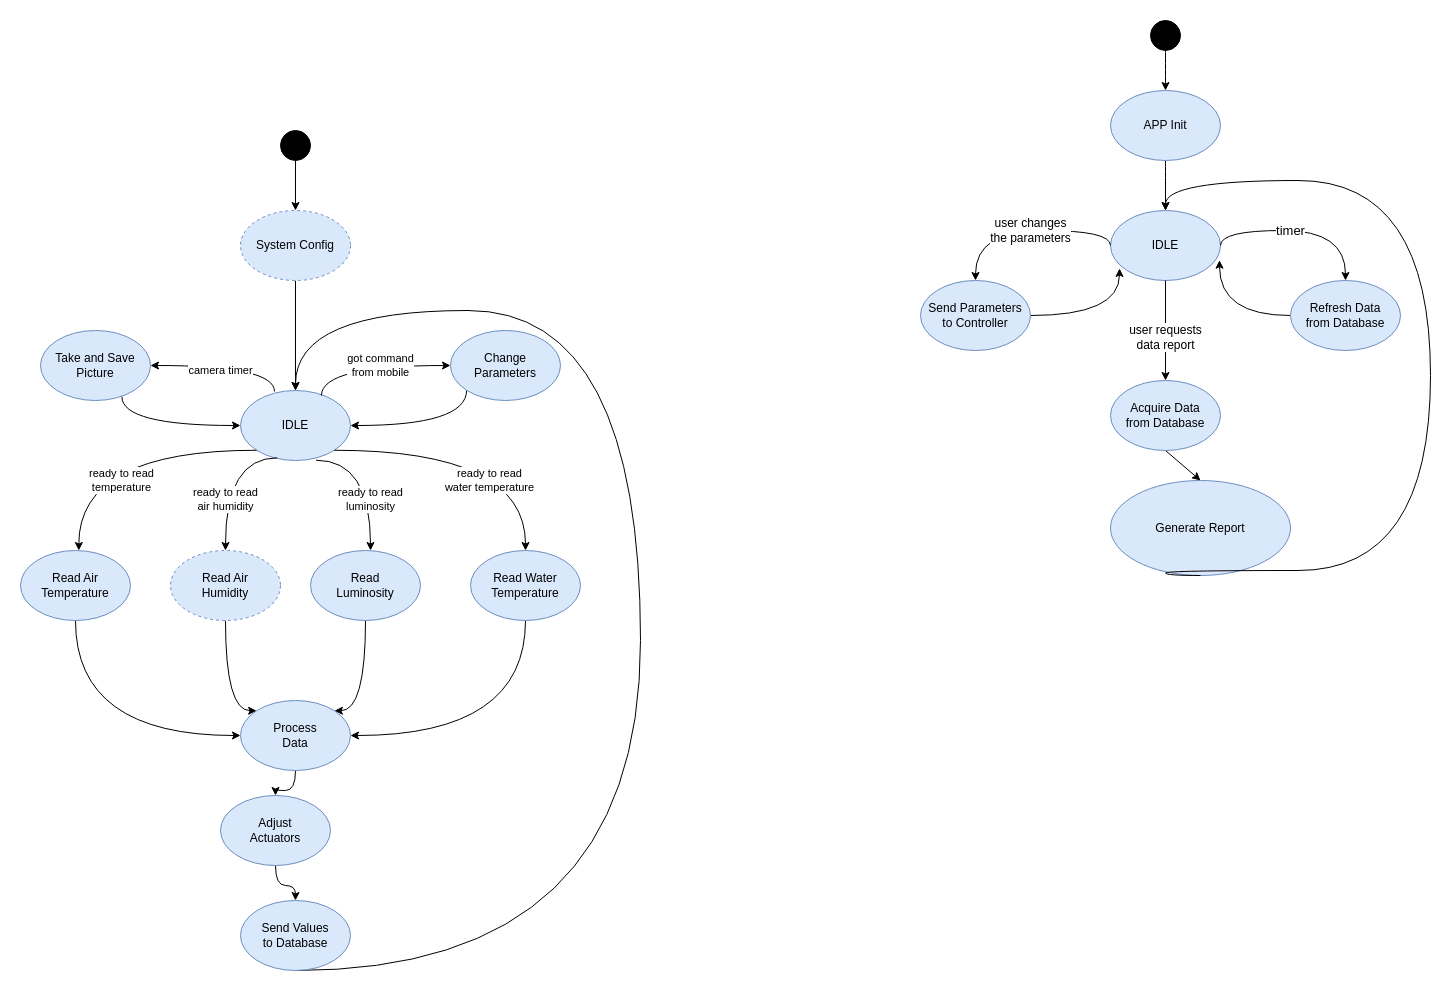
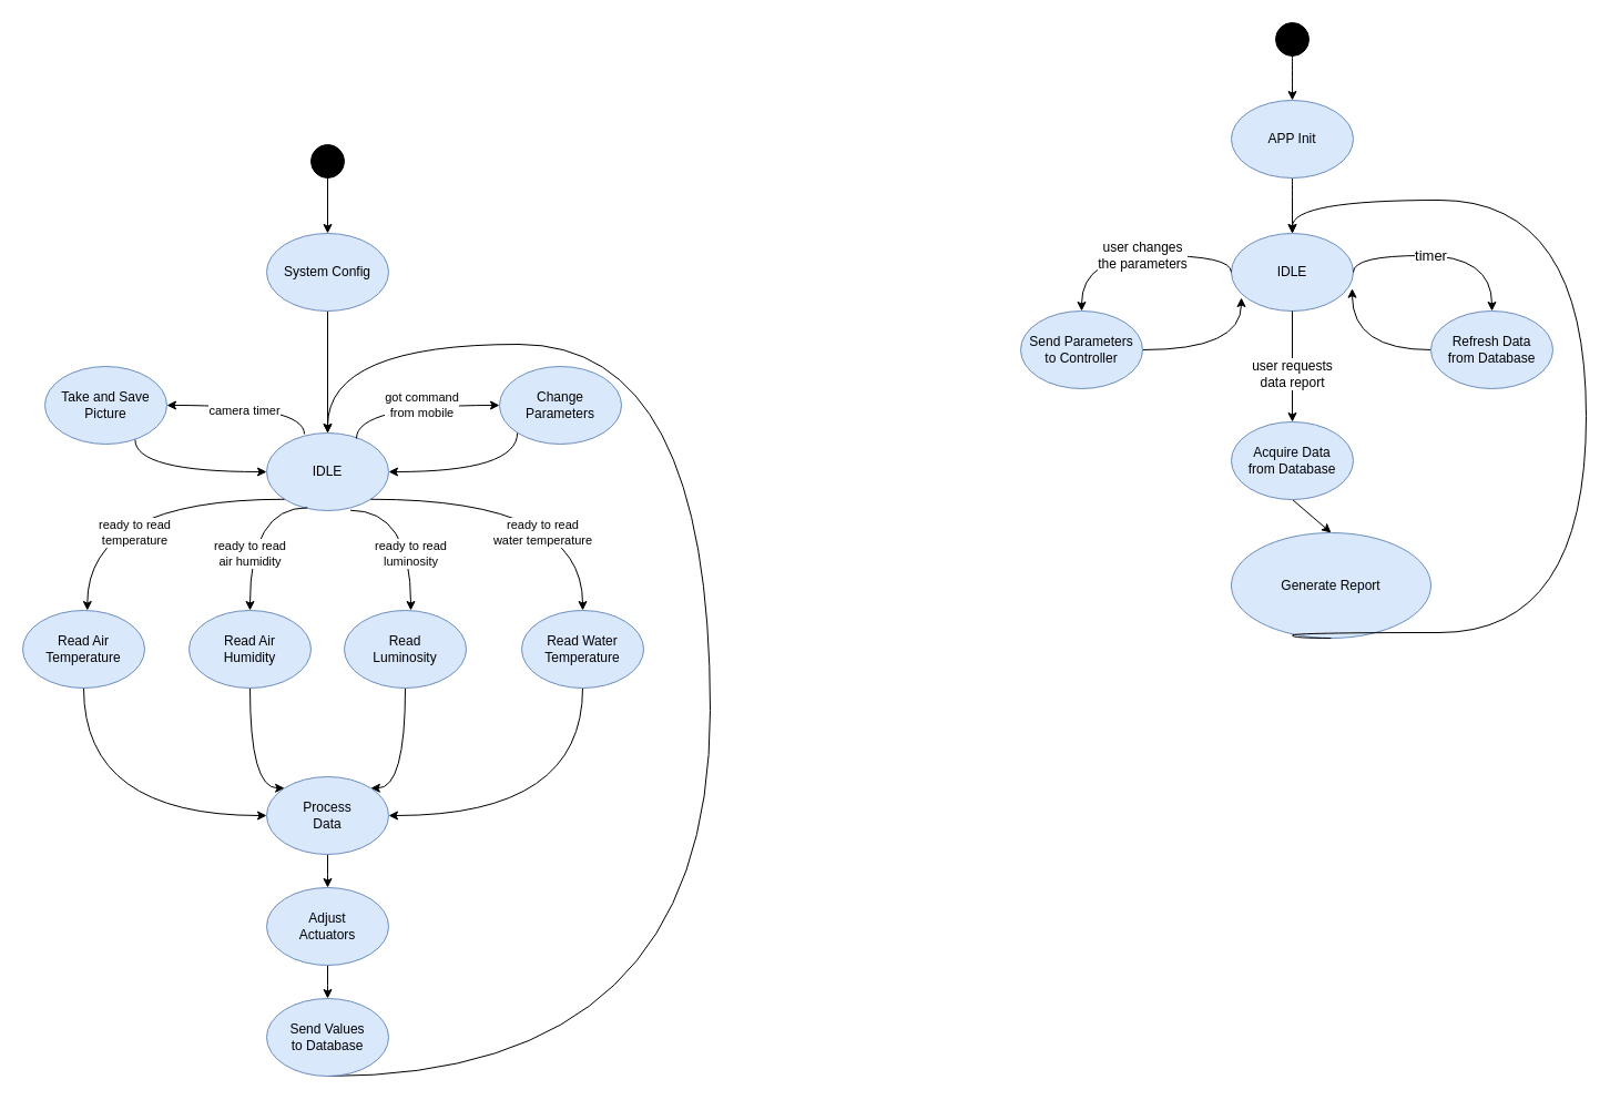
  <mxCell id="0" />
  <mxCell id="1" parent="0" />
  <mxCell id="2" style="edgeStyle=orthogonalEdgeStyle;rounded=0;orthogonalLoop=1;jettySize=auto;html=1;entryX=0.5;entryY=0;entryDx=0;entryDy=0;" edge="1" parent="1" source="3" target="5"><mxGeometry relative="1" as="geometry" /></mxCell>
  <mxCell id="3" value="" style="ellipse;whiteSpace=wrap;html=1;fillColor=#000000;" vertex="1" parent="1"><mxGeometry x="280" y="130" width="30" height="30" as="geometry" /></mxCell>
  <mxCell id="4" style="edgeStyle=orthogonalEdgeStyle;rounded=0;orthogonalLoop=1;jettySize=auto;html=1;entryX=0.5;entryY=0;entryDx=0;entryDy=0;" edge="1" parent="1" source="5" target="6"><mxGeometry relative="1" as="geometry" /></mxCell>
- <mxCell id="5" value="System Config" style="ellipse;whiteSpace=wrap;html=1;fillColor=#dae8fc;strokeColor=#6c8ebf;dashed=1;" vertex="1" parent="1"><mxGeometry x="240" y="210" width="110" height="70" as="geometry" /></mxCell>
+ <mxCell id="5" value="System Config" style="ellipse;whiteSpace=wrap;html=1;fillColor=#dae8fc;strokeColor=#6c8ebf;" vertex="1" parent="1"><mxGeometry x="240" y="210" width="110" height="70" as="geometry" /></mxCell>
  <mxCell id="6" value="IDLE" style="ellipse;whiteSpace=wrap;html=1;fillColor=#dae8fc;strokeColor=#6c8ebf;" vertex="1" parent="1"><mxGeometry x="240" y="390" width="110" height="70" as="geometry" /></mxCell>
  <mxCell id="7" value="got command&lt;br&gt;from mobile" style="edgeStyle=orthogonalEdgeStyle;curved=1;rounded=0;orthogonalLoop=1;jettySize=auto;html=1;exitX=0.736;exitY=0.071;exitDx=0;exitDy=0;exitPerimeter=0;entryX=0;entryY=0.5;entryDx=0;entryDy=0;" edge="1" parent="1" source="6" target="9"><mxGeometry x="0.119" relative="1" as="geometry"><Array as="points"><mxPoint x="321" y="365" /></Array><mxPoint as="offset" /><mxPoint x="340.004" y="389.997" as="sourcePoint" /><mxPoint x="470" y="290" as="targetPoint" /></mxGeometry></mxCell>
  <mxCell id="8" style="edgeStyle=orthogonalEdgeStyle;curved=1;rounded=0;orthogonalLoop=1;jettySize=auto;html=1;exitX=0;exitY=1;exitDx=0;exitDy=0;entryX=1;entryY=0.5;entryDx=0;entryDy=0;" edge="1" parent="1" source="9" target="6"><mxGeometry relative="1" as="geometry"><Array as="points"><mxPoint x="466" y="425" /></Array></mxGeometry></mxCell>
  <mxCell id="9" value="Change&lt;br&gt;Parameters" style="ellipse;whiteSpace=wrap;html=1;fillColor=#dae8fc;strokeColor=#6c8ebf;" vertex="1" parent="1"><mxGeometry x="450" y="330" width="110" height="70" as="geometry" /></mxCell>
  <mxCell id="10" style="edgeStyle=orthogonalEdgeStyle;curved=1;rounded=0;orthogonalLoop=1;jettySize=auto;html=1;entryX=0;entryY=0.5;entryDx=0;entryDy=0;" edge="1" parent="1" source="11" target="26"><mxGeometry relative="1" as="geometry"><Array as="points"><mxPoint x="75" y="735" /></Array></mxGeometry></mxCell>
  <mxCell id="11" value="Read Air&lt;br&gt;Temperature" style="ellipse;whiteSpace=wrap;html=1;fillColor=#dae8fc;strokeColor=#6c8ebf;" vertex="1" parent="1"><mxGeometry x="20" y="550" width="110" height="70" as="geometry" /></mxCell>
  <mxCell id="12" style="edgeStyle=orthogonalEdgeStyle;curved=1;rounded=0;orthogonalLoop=1;jettySize=auto;html=1;entryX=0;entryY=0;entryDx=0;entryDy=0;" edge="1" parent="1" source="13" target="26"><mxGeometry relative="1" as="geometry"><Array as="points"><mxPoint x="225" y="710" /></Array></mxGeometry></mxCell>
- <mxCell id="13" value="Read Air&lt;br&gt;Humidity" style="ellipse;whiteSpace=wrap;html=1;fillColor=#dae8fc;strokeColor=#6c8ebf;dashed=1;" vertex="1" parent="1"><mxGeometry x="170" y="550" width="110" height="70" as="geometry" /></mxCell>
+ <mxCell id="13" value="Read Air&lt;br&gt;Humidity" style="ellipse;whiteSpace=wrap;html=1;fillColor=#dae8fc;strokeColor=#6c8ebf;" vertex="1" parent="1"><mxGeometry x="170" y="550" width="110" height="70" as="geometry" /></mxCell>
  <mxCell id="14" style="edgeStyle=orthogonalEdgeStyle;curved=1;rounded=0;orthogonalLoop=1;jettySize=auto;html=1;entryX=1;entryY=0;entryDx=0;entryDy=0;" edge="1" parent="1" source="15" target="26"><mxGeometry relative="1" as="geometry"><Array as="points"><mxPoint x="365" y="710" /></Array></mxGeometry></mxCell>
  <mxCell id="15" value="Read&lt;br&gt;Luminosity" style="ellipse;whiteSpace=wrap;html=1;fillColor=#dae8fc;strokeColor=#6c8ebf;" vertex="1" parent="1"><mxGeometry x="310" y="550" width="110" height="70" as="geometry" /></mxCell>
  <mxCell id="16" style="edgeStyle=orthogonalEdgeStyle;curved=1;rounded=0;orthogonalLoop=1;jettySize=auto;html=1;entryX=1;entryY=0.5;entryDx=0;entryDy=0;exitX=0.5;exitY=1;exitDx=0;exitDy=0;" edge="1" parent="1" source="17" target="26"><mxGeometry relative="1" as="geometry" /></mxCell>
  <mxCell id="17" value="Read Water&lt;br&gt;Temperature" style="ellipse;whiteSpace=wrap;html=1;fillColor=#dae8fc;strokeColor=#6c8ebf;" vertex="1" parent="1"><mxGeometry x="470" y="550" width="110" height="70" as="geometry" /></mxCell>
  <mxCell id="18" value="Take and Save&lt;br&gt;Picture" style="ellipse;whiteSpace=wrap;html=1;fillColor=#dae8fc;strokeColor=#6c8ebf;" vertex="1" parent="1"><mxGeometry x="40" y="330" width="110" height="70" as="geometry" /></mxCell>
  <mxCell id="19" value="camera timer" style="edgeStyle=orthogonalEdgeStyle;curved=1;rounded=0;orthogonalLoop=1;jettySize=auto;html=1;exitX=0.309;exitY=0.014;exitDx=0;exitDy=0;exitPerimeter=0;entryX=1;entryY=0.5;entryDx=0;entryDy=0;" edge="1" parent="1" source="6" target="18"><mxGeometry x="0.071" y="5" relative="1" as="geometry"><Array as="points"><mxPoint x="274" y="365" /></Array><mxPoint as="offset" /><mxPoint x="330.96" y="404.97" as="sourcePoint" /><mxPoint x="190" y="350" as="targetPoint" /></mxGeometry></mxCell>
  <mxCell id="20" style="edgeStyle=orthogonalEdgeStyle;curved=1;rounded=0;orthogonalLoop=1;jettySize=auto;html=1;exitX=0.74;exitY=0.945;exitDx=0;exitDy=0;entryX=0;entryY=0.5;entryDx=0;entryDy=0;exitPerimeter=0;" edge="1" parent="1" source="18" target="6"><mxGeometry relative="1" as="geometry"><mxPoint x="-20" y="400" as="sourcePoint" /><mxPoint x="230" y="439.94" as="targetPoint" /><Array as="points"><mxPoint x="121" y="425" /></Array></mxGeometry></mxCell>
  <mxCell id="21" value="ready to read&lt;br&gt;water temperature" style="edgeStyle=orthogonalEdgeStyle;curved=1;rounded=0;orthogonalLoop=1;jettySize=auto;html=1;exitX=1;exitY=1;exitDx=0;exitDy=0;entryX=0.5;entryY=0;entryDx=0;entryDy=0;" edge="1" parent="1" source="6" target="17"><mxGeometry x="0.07" y="-30" relative="1" as="geometry"><Array as="points"><mxPoint x="525" y="450" /></Array><mxPoint x="-1" as="offset" /><mxPoint x="370" y="489.97" as="sourcePoint" /><mxPoint x="499.04" y="460" as="targetPoint" /></mxGeometry></mxCell>
  <mxCell id="22" value="ready to read&lt;br&gt;luminosity" style="edgeStyle=orthogonalEdgeStyle;curved=1;rounded=0;orthogonalLoop=1;jettySize=auto;html=1;exitX=0.687;exitY=0.996;exitDx=0;exitDy=0;exitPerimeter=0;" edge="1" parent="1" source="6"><mxGeometry x="0.308" relative="1" as="geometry"><Array as="points"><mxPoint x="370" y="460" /><mxPoint x="370" y="550" /></Array><mxPoint y="-1" as="offset" /><mxPoint x="344.072" y="459.633" as="sourcePoint" /><mxPoint x="370" y="550" as="targetPoint" /></mxGeometry></mxCell>
  <mxCell id="23" value="ready to read&lt;br&gt;air humidity" style="edgeStyle=orthogonalEdgeStyle;curved=1;rounded=0;orthogonalLoop=1;jettySize=auto;html=1;exitX=0.334;exitY=0.962;exitDx=0;exitDy=0;exitPerimeter=0;" edge="1" parent="1" source="6" target="13"><mxGeometry x="0.308" relative="1" as="geometry"><Array as="points"><mxPoint x="225" y="457" /></Array><mxPoint y="-1" as="offset" /><mxPoint x="260" y="470" as="sourcePoint" /><mxPoint x="380" y="560" as="targetPoint" /></mxGeometry></mxCell>
  <mxCell id="24" value="ready to read&lt;br&gt;temperature" style="edgeStyle=orthogonalEdgeStyle;curved=1;rounded=0;orthogonalLoop=1;jettySize=auto;html=1;exitX=0;exitY=1;exitDx=0;exitDy=0;entryX=0.53;entryY=0;entryDx=0;entryDy=0;entryPerimeter=0;" edge="1" parent="1" source="6" target="11"><mxGeometry x="-0.022" y="30" relative="1" as="geometry"><Array as="points"><mxPoint x="78" y="450" /></Array><mxPoint x="1" as="offset" /><mxPoint x="130" y="450" as="sourcePoint" /><mxPoint x="78.26" y="542.66" as="targetPoint" /></mxGeometry></mxCell>
  <mxCell id="25" style="edgeStyle=orthogonalEdgeStyle;curved=1;rounded=0;orthogonalLoop=1;jettySize=auto;html=1;entryX=0.5;entryY=0;entryDx=0;entryDy=0;" edge="1" parent="1" source="26" target="28"><mxGeometry relative="1" as="geometry" /></mxCell>
  <mxCell id="26" value="Process&lt;br&gt;Data" style="ellipse;whiteSpace=wrap;html=1;fillColor=#dae8fc;strokeColor=#6c8ebf;" vertex="1" parent="1"><mxGeometry x="240" y="700" width="110" height="70" as="geometry" /></mxCell>
  <mxCell id="27" style="edgeStyle=orthogonalEdgeStyle;curved=1;rounded=0;orthogonalLoop=1;jettySize=auto;html=1;entryX=0.5;entryY=0;entryDx=0;entryDy=0;" edge="1" parent="1" source="28" target="30"><mxGeometry relative="1" as="geometry" /></mxCell>
- <mxCell id="28" value="Adjust&lt;br&gt;Actuators" style="ellipse;whiteSpace=wrap;html=1;fillColor=#dae8fc;strokeColor=#6c8ebf;" vertex="1" parent="1"><mxGeometry x="220" y="795" width="110" height="70" as="geometry" /></mxCell>
+ <mxCell id="28" value="Adjust&lt;br&gt;Actuators" style="ellipse;whiteSpace=wrap;html=1;fillColor=#dae8fc;strokeColor=#6c8ebf;" vertex="1" parent="1"><mxGeometry x="240" y="800" width="110" height="70" as="geometry" /></mxCell>
  <mxCell id="29" style="edgeStyle=orthogonalEdgeStyle;curved=1;rounded=0;orthogonalLoop=1;jettySize=auto;html=1;entryX=0.5;entryY=0;entryDx=0;entryDy=0;" edge="1" parent="1" source="30" target="6"><mxGeometry relative="1" as="geometry"><Array as="points"><mxPoint x="640" y="970" /><mxPoint x="640" y="310" /><mxPoint x="295" y="310" /></Array></mxGeometry></mxCell>
  <mxCell id="30" value="Send Values&lt;br&gt;to Database" style="ellipse;whiteSpace=wrap;html=1;fillColor=#dae8fc;strokeColor=#6c8ebf;" vertex="1" parent="1"><mxGeometry x="240" y="900" width="110" height="70" as="geometry" /></mxCell>
  <mxCell id="31" style="edgeStyle=orthogonalEdgeStyle;curved=1;rounded=0;orthogonalLoop=1;jettySize=auto;html=1;entryX=0.5;entryY=0;entryDx=0;entryDy=0;fontSize=12;" edge="1" parent="1" source="32" target="41"><mxGeometry relative="1" as="geometry" /></mxCell>
  <mxCell id="32" value="" style="ellipse;whiteSpace=wrap;html=1;fillColor=#000000;" vertex="1" parent="1"><mxGeometry x="1150" y="20" width="30" height="30" as="geometry" /></mxCell>
  <mxCell id="33" value="IDLE" style="ellipse;whiteSpace=wrap;html=1;fillColor=#dae8fc;strokeColor=#6c8ebf;" vertex="1" parent="1"><mxGeometry x="1110" y="210" width="110" height="70" as="geometry" /></mxCell>
  <mxCell id="34" value="user changes&lt;br style=&quot;font-size: 12px;&quot;&gt;the parameters" style="edgeStyle=orthogonalEdgeStyle;curved=1;rounded=0;orthogonalLoop=1;jettySize=auto;html=1;entryX=0.5;entryY=0;entryDx=0;entryDy=0;exitX=0;exitY=0.5;exitDx=0;exitDy=0;fontSize=12;" edge="1" parent="1" source="33" target="36"><mxGeometry x="-0.055" relative="1" as="geometry"><Array as="points"><mxPoint x="1110" y="230" /><mxPoint x="975" y="230" /></Array><mxPoint as="offset" /><mxPoint x="1080" y="240" as="sourcePoint" /><mxPoint x="1000" y="330" as="targetPoint" /></mxGeometry></mxCell>
  <mxCell id="35" style="edgeStyle=orthogonalEdgeStyle;curved=1;rounded=0;orthogonalLoop=1;jettySize=auto;html=1;entryX=0.082;entryY=0.828;entryDx=0;entryDy=0;entryPerimeter=0;" edge="1" parent="1" source="36" target="33"><mxGeometry relative="1" as="geometry"><mxPoint x="1110" y="260" as="targetPoint" /><Array as="points"><mxPoint x="1119" y="315" /></Array></mxGeometry></mxCell>
  <mxCell id="36" value="Send Parameters&lt;br&gt;to Controller" style="ellipse;whiteSpace=wrap;html=1;fillColor=#dae8fc;strokeColor=#6c8ebf;" vertex="1" parent="1"><mxGeometry x="920" y="280" width="110" height="70" as="geometry" /></mxCell>
  <mxCell id="37" style="edgeStyle=orthogonalEdgeStyle;curved=1;rounded=0;orthogonalLoop=1;jettySize=auto;html=1;exitX=0;exitY=0.5;exitDx=0;exitDy=0;fontSize=12;entryX=0.991;entryY=0.71;entryDx=0;entryDy=0;entryPerimeter=0;" edge="1" parent="1" source="38" target="33"><mxGeometry relative="1" as="geometry"><mxPoint x="1220" y="260" as="targetPoint" /><Array as="points"><mxPoint x="1219" y="315" /></Array></mxGeometry></mxCell>
  <mxCell id="38" value="Refresh Data&lt;br&gt;from Database" style="ellipse;whiteSpace=wrap;html=1;fillColor=#dae8fc;strokeColor=#6c8ebf;" vertex="1" parent="1"><mxGeometry x="1290" y="280" width="110" height="70" as="geometry" /></mxCell>
  <mxCell id="39" value="timer" style="edgeStyle=orthogonalEdgeStyle;curved=1;rounded=0;orthogonalLoop=1;jettySize=auto;html=1;entryX=0.5;entryY=0;entryDx=0;entryDy=0;exitX=1;exitY=0.5;exitDx=0;exitDy=0;fontSize=13;" edge="1" parent="1" source="33" target="38"><mxGeometry x="-0.106" relative="1" as="geometry"><Array as="points"><mxPoint x="1220" y="230" /><mxPoint x="1345" y="230" /></Array><mxPoint as="offset" /><mxPoint x="1265" y="365" as="sourcePoint" /><mxPoint x="1130" y="400" as="targetPoint" /></mxGeometry></mxCell>
  <mxCell id="40" style="edgeStyle=orthogonalEdgeStyle;curved=1;rounded=0;orthogonalLoop=1;jettySize=auto;html=1;entryX=0.5;entryY=0;entryDx=0;entryDy=0;fontSize=12;" edge="1" parent="1" source="41" target="33"><mxGeometry relative="1" as="geometry" /></mxCell>
  <mxCell id="41" value="APP Init" style="ellipse;whiteSpace=wrap;html=1;fillColor=#dae8fc;strokeColor=#6c8ebf;" vertex="1" parent="1"><mxGeometry x="1110" y="90" width="110" height="70" as="geometry" /></mxCell>
  <mxCell id="42" value="user requests&lt;br style=&quot;font-size: 12px&quot;&gt;data report" style="rounded=0;orthogonalLoop=1;jettySize=auto;html=1;exitX=0.5;exitY=1;exitDx=0;exitDy=0;fontSize=12;entryX=0.5;entryY=0;entryDx=0;entryDy=0;" edge="1" parent="1" source="33" target="44"><mxGeometry x="0.111" relative="1" as="geometry"><mxPoint y="1" as="offset" /><mxPoint x="1211" y="414.97" as="sourcePoint" /><mxPoint x="1165" y="370" as="targetPoint" /></mxGeometry></mxCell>
  <mxCell id="43" style="edgeStyle=none;rounded=0;orthogonalLoop=1;jettySize=auto;html=1;exitX=0.5;exitY=1;exitDx=0;exitDy=0;entryX=0.5;entryY=0;entryDx=0;entryDy=0;fontSize=12;" edge="1" parent="1" source="44" target="45"><mxGeometry relative="1" as="geometry" /></mxCell>
  <mxCell id="44" value="Acquire Data&lt;br&gt;from Database" style="ellipse;whiteSpace=wrap;html=1;fillColor=#dae8fc;strokeColor=#6c8ebf;" vertex="1" parent="1"><mxGeometry x="1110" y="380" width="110" height="70" as="geometry" /></mxCell>
  <mxCell id="45" value="Generate Report" style="ellipse;whiteSpace=wrap;html=1;fillColor=#dae8fc;strokeColor=#6c8ebf;" vertex="1" parent="1"><mxGeometry x="1110" y="480" width="180" height="95" as="geometry" /></mxCell>
  <mxCell id="46" style="edgeStyle=orthogonalEdgeStyle;curved=1;rounded=0;orthogonalLoop=1;jettySize=auto;html=1;entryX=0.5;entryY=0;entryDx=0;entryDy=0;exitX=0.5;exitY=1;exitDx=0;exitDy=0;" edge="1" parent="1" source="45" target="33"><mxGeometry relative="1" as="geometry"><mxPoint x="1040" y="325" as="sourcePoint" /><mxPoint x="1129.02" y="277.96" as="targetPoint" /><Array as="points"><mxPoint x="1165" y="570" /><mxPoint x="1430" y="570" /><mxPoint x="1430" y="180" /><mxPoint x="1165" y="180" /></Array></mxGeometry></mxCell>
